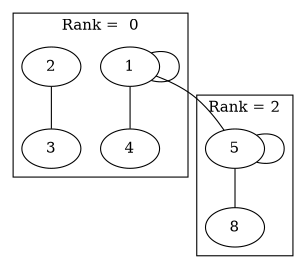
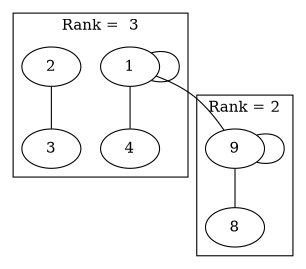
  graph {
    1
    2
    3
    4
-   5
+   5 [label=9]
    n6 [label=8]
    subgraph cluster_1 {
-     label="Rank =  0"
+     label="Rank =  3"
      1
      2
      3
      4
    }
    subgraph cluster_2 {
      label="Rank = 2"
      5
      n6
    }
    1 -- 1
    1 -- 4
    1 -- 5
    2 -- 3
    5 -- 5
    5 -- n6
  }
